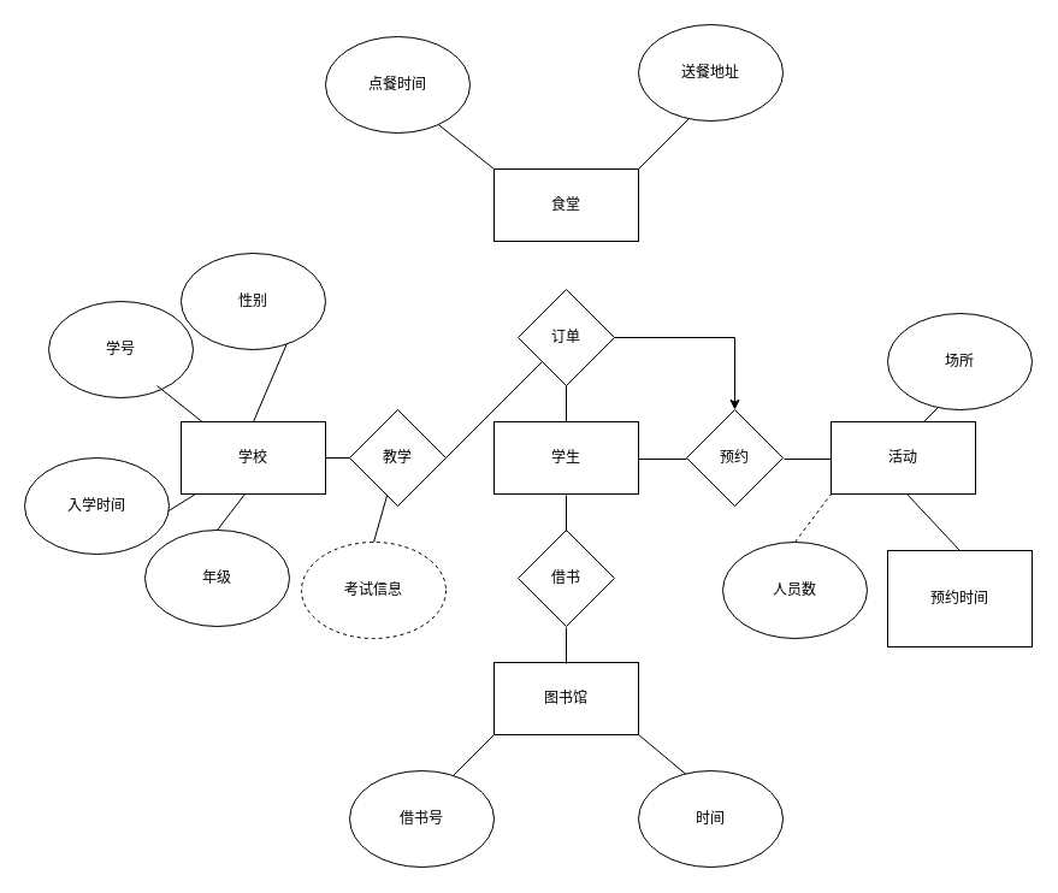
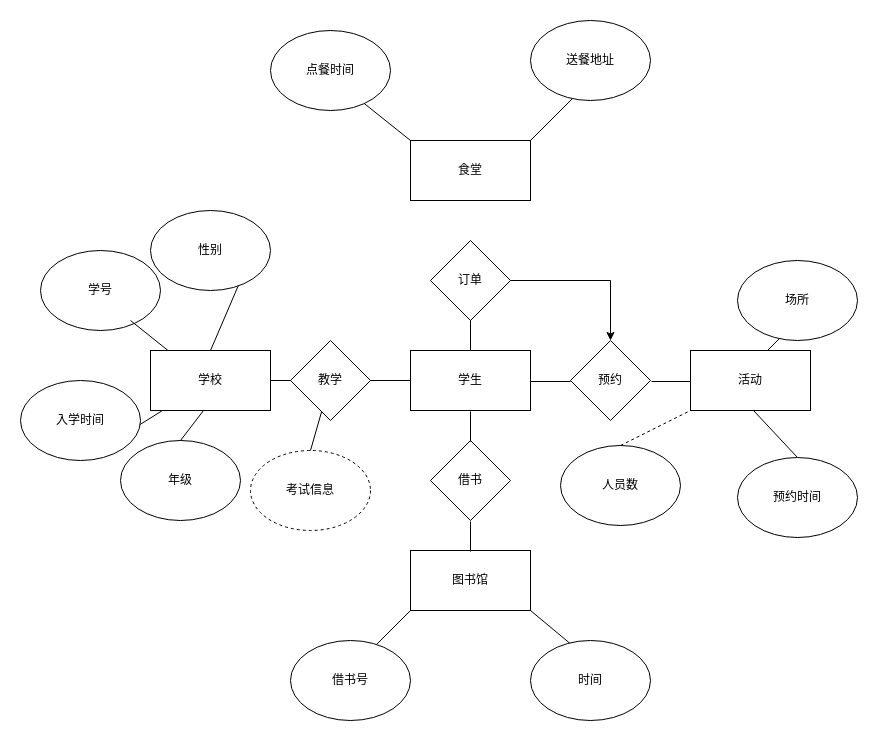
  <mxCell id="0" />
  <mxCell id="1" parent="0" />
  <mxCell id="2" value="" style="endArrow=none;html=1;rounded=0;exitX=1;exitY=0.5;exitDx=0;exitDy=0;entryX=0;entryY=0.5;entryDx=0;entryDy=0;" edge="1" parent="1"><mxGeometry width="50" height="50" relative="1" as="geometry"><mxPoint x="261" y="380" as="sourcePoint" /><mxPoint x="301" y="380" as="targetPoint" /></mxGeometry></mxCell>
  <mxCell id="3" value="" style="edgeStyle=orthogonalEdgeStyle;rounded=0;orthogonalLoop=1;jettySize=auto;html=1;" edge="1" parent="1" source="4" target="9"><mxGeometry relative="1" as="geometry" /></mxCell>
  <mxCell id="4" value="订单" style="rhombus;whiteSpace=wrap;html=1;" vertex="1" parent="1"><mxGeometry x="430" y="240" width="80" height="80" as="geometry" /></mxCell>
  <mxCell id="5" value="食堂" style="whiteSpace=wrap;html=1;" vertex="1" parent="1"><mxGeometry x="410" y="140" width="120" height="60" as="geometry" /></mxCell>
  <mxCell id="6" value="学生" style="whiteSpace=wrap;html=1;" vertex="1" parent="1"><mxGeometry x="410" y="350" width="120" height="60" as="geometry" /></mxCell>
  <mxCell id="7" value="借书" style="rhombus;whiteSpace=wrap;html=1;" vertex="1" parent="1"><mxGeometry x="430" y="440" width="80" height="80" as="geometry" /></mxCell>
  <mxCell id="8" value="教学" style="rhombus;whiteSpace=wrap;html=1;" vertex="1" parent="1"><mxGeometry x="290" y="340" width="80" height="80" as="geometry" /></mxCell>
  <mxCell id="9" value="预约" style="rhombus;whiteSpace=wrap;html=1;" vertex="1" parent="1"><mxGeometry x="570" y="340" width="80" height="80" as="geometry" /></mxCell>
  <mxCell id="10" value="图书馆" style="whiteSpace=wrap;html=1;" vertex="1" parent="1"><mxGeometry x="410" y="550" width="120" height="60" as="geometry" /></mxCell>
  <mxCell id="11" value="" style="endArrow=none;html=1;rounded=0;exitX=0.5;exitY=0;exitDx=0;exitDy=0;" edge="1" parent="1" source="6"><mxGeometry width="50" height="50" relative="1" as="geometry"><mxPoint x="420" y="370" as="sourcePoint" /><mxPoint x="470" y="320" as="targetPoint" /></mxGeometry></mxCell>
  <mxCell id="12" value="" style="endArrow=none;html=1;rounded=0;" edge="1" parent="1"><mxGeometry width="50" height="50" relative="1" as="geometry"><mxPoint x="470" y="441" as="sourcePoint" /><mxPoint x="470" y="411" as="targetPoint" /></mxGeometry></mxCell>
  <mxCell id="13" value="" style="endArrow=none;html=1;rounded=0;" edge="1" parent="1"><mxGeometry width="50" height="50" relative="1" as="geometry"><mxPoint x="470" y="551" as="sourcePoint" /><mxPoint x="470" y="521" as="targetPoint" /></mxGeometry></mxCell>
  <mxCell id="14" value="" style="endArrow=none;html=1;rounded=0;" edge="1" parent="1"><mxGeometry width="50" height="50" relative="1" as="geometry"><mxPoint x="360" y="660" as="sourcePoint" /><mxPoint x="410" y="610" as="targetPoint" /></mxGeometry></mxCell>
  <mxCell id="15" value="借书号" style="ellipse;whiteSpace=wrap;html=1;" vertex="1" parent="1"><mxGeometry x="290" y="640" width="120" height="80" as="geometry" /></mxCell>
  <mxCell id="16" value="" style="endArrow=none;html=1;rounded=0;" edge="1" parent="1"><mxGeometry width="50" height="50" relative="1" as="geometry"><mxPoint x="590" y="660" as="sourcePoint" /><mxPoint x="530" y="610" as="targetPoint" /></mxGeometry></mxCell>
  <mxCell id="17" value="时间" style="ellipse;whiteSpace=wrap;html=1;" vertex="1" parent="1"><mxGeometry x="530" y="640" width="120" height="80" as="geometry" /></mxCell>
- <mxCell id="18" value="" style="endArrow=none;html=1;rounded=0;exitX=1;exitY=0.5;exitDx=0;exitDy=0;" edge="1" parent="1" source="8" target="4"><mxGeometry width="50" height="50" relative="1" as="geometry"><mxPoint x="360" y="420" as="sourcePoint" /><mxPoint x="410" y="370" as="targetPoint" /></mxGeometry></mxCell>
+ <mxCell id="18" value="" style="endArrow=none;html=1;rounded=0;exitX=1;exitY=0.5;exitDx=0;exitDy=0;entryX=0;entryY=0.5;entryDx=0;entryDy=0;" edge="1" parent="1" source="8" target="6"><mxGeometry width="50" height="50" relative="1" as="geometry"><mxPoint x="360" y="420" as="sourcePoint" /><mxPoint x="410" y="370" as="targetPoint" /></mxGeometry></mxCell>
  <mxCell id="19" value="" style="endArrow=none;html=1;rounded=0;exitX=1;exitY=0.5;exitDx=0;exitDy=0;entryX=0;entryY=0.5;entryDx=0;entryDy=0;" edge="1" parent="1"><mxGeometry width="50" height="50" relative="1" as="geometry"><mxPoint x="530" y="381" as="sourcePoint" /><mxPoint x="570" y="381" as="targetPoint" /></mxGeometry></mxCell>
  <mxCell id="20" value="" style="endArrow=none;html=1;rounded=0;" edge="1" parent="1"><mxGeometry width="50" height="50" relative="1" as="geometry"><mxPoint x="530" y="140" as="sourcePoint" /><mxPoint x="580" y="90" as="targetPoint" /></mxGeometry></mxCell>
  <mxCell id="21" value="" style="endArrow=none;html=1;rounded=0;" edge="1" parent="1"><mxGeometry width="50" height="50" relative="1" as="geometry"><mxPoint x="360" y="100" as="sourcePoint" /><mxPoint x="410" y="140" as="targetPoint" /></mxGeometry></mxCell>
  <mxCell id="22" value="点餐时间" style="ellipse;whiteSpace=wrap;html=1;" vertex="1" parent="1"><mxGeometry x="270" y="30" width="120" height="80" as="geometry" /></mxCell>
  <mxCell id="23" value="送餐地址" style="ellipse;whiteSpace=wrap;html=1;" vertex="1" parent="1"><mxGeometry x="530" y="20" width="120" height="80" as="geometry" /></mxCell>
  <mxCell id="24" value="" style="endArrow=none;html=1;rounded=0;" edge="1" parent="1"><mxGeometry width="50" height="50" relative="1" as="geometry"><mxPoint x="737" y="380" as="sourcePoint" /><mxPoint x="787" y="330" as="targetPoint" /></mxGeometry></mxCell>
  <mxCell id="25" value="场所" style="ellipse;whiteSpace=wrap;html=1;" vertex="1" parent="1"><mxGeometry x="737" y="260" width="120" height="80" as="geometry" /></mxCell>
  <mxCell id="26" value="" style="endArrow=none;html=1;rounded=0;exitX=1;exitY=0.5;exitDx=0;exitDy=0;entryX=0;entryY=0.5;entryDx=0;entryDy=0;" edge="1" parent="1"><mxGeometry width="50" height="50" relative="1" as="geometry"><mxPoint x="651" y="381" as="sourcePoint" /><mxPoint x="691" y="381" as="targetPoint" /></mxGeometry></mxCell>
  <mxCell id="27" value="活动" style="whiteSpace=wrap;html=1;" vertex="1" parent="1"><mxGeometry x="690" y="350" width="120" height="60" as="geometry" /></mxCell>
  <mxCell id="28" value="学号" style="ellipse;whiteSpace=wrap;html=1;" vertex="1" parent="1"><mxGeometry x="40" y="250" width="120" height="80" as="geometry" /></mxCell>
  <mxCell id="29" value="" style="endArrow=none;html=1;rounded=0;" edge="1" parent="1"><mxGeometry width="50" height="50" relative="1" as="geometry"><mxPoint x="130" y="320" as="sourcePoint" /><mxPoint x="180" y="360" as="targetPoint" /></mxGeometry></mxCell>
  <mxCell id="30" value="学校" style="whiteSpace=wrap;html=1;" vertex="1" parent="1"><mxGeometry x="150" y="350" width="120" height="60" as="geometry" /></mxCell>
  <mxCell id="31" value="" style="endArrow=none;html=1;rounded=0;" edge="1" parent="1" target="30"><mxGeometry width="50" height="50" relative="1" as="geometry"><mxPoint x="130" y="430" as="sourcePoint" /><mxPoint x="180" y="470" as="targetPoint" /></mxGeometry></mxCell>
  <mxCell id="32" value="入学时间" style="ellipse;whiteSpace=wrap;html=1;" vertex="1" parent="1"><mxGeometry x="20" y="380" width="120" height="80" as="geometry" /></mxCell>
  <mxCell id="33" value="" style="endArrow=none;html=1;rounded=0;entryX=0.5;entryY=0;entryDx=0;entryDy=0;" edge="1" parent="1" target="30"><mxGeometry width="50" height="50" relative="1" as="geometry"><mxPoint x="240" y="280" as="sourcePoint" /><mxPoint x="290" y="320" as="targetPoint" /></mxGeometry></mxCell>
  <mxCell id="34" value="性别" style="ellipse;whiteSpace=wrap;html=1;" vertex="1" parent="1"><mxGeometry x="150" y="210" width="120" height="80" as="geometry" /></mxCell>
  <mxCell id="35" value="年级" style="ellipse;whiteSpace=wrap;html=1;" vertex="1" parent="1"><mxGeometry x="120" y="440" width="120" height="80" as="geometry" /></mxCell>
  <mxCell id="36" value="" style="endArrow=none;html=1;rounded=0;exitX=0.5;exitY=0;exitDx=0;exitDy=0;" edge="1" parent="1" source="35"><mxGeometry width="50" height="50" relative="1" as="geometry"><mxPoint x="171" y="430" as="sourcePoint" /><mxPoint x="203" y="410" as="targetPoint" /></mxGeometry></mxCell>
  <mxCell id="37" value="考试信息" style="ellipse;whiteSpace=wrap;html=1;dashed=1;" vertex="1" parent="1"><mxGeometry x="250" y="450" width="120" height="80" as="geometry" /></mxCell>
  <mxCell id="38" value="" style="endArrow=none;html=1;rounded=0;exitX=0.5;exitY=0;exitDx=0;exitDy=0;" edge="1" source="37" parent="1" target="8"><mxGeometry width="50" height="50" relative="1" as="geometry"><mxPoint x="301" y="440" as="sourcePoint" /><mxPoint x="290" y="410" as="targetPoint" /></mxGeometry></mxCell>
  <mxCell id="39" value="" style="endArrow=none;html=1;rounded=0;exitX=0.5;exitY=0;exitDx=0;exitDy=0;entryX=0.967;entryY=0.883;entryDx=0;entryDy=0;entryPerimeter=0;" edge="1" source="40" parent="1"><mxGeometry width="50" height="50" relative="1" as="geometry"><mxPoint x="788" y="447.02" as="sourcePoint" /><mxPoint x="753" y="410.02" as="targetPoint" /></mxGeometry></mxCell>
- <mxCell id="40" value="预约时间" style="whiteSpace=wrap;html=1;rounded=0;" vertex="1" parent="1"><mxGeometry x="737" y="457.02" width="120" height="80" as="geometry" /></mxCell>
- <mxCell id="41" value="&lt;div&gt;人员数&lt;br&gt;&lt;/div&gt;" style="ellipse;whiteSpace=wrap;html=1;" vertex="1" parent="1"><mxGeometry x="600" y="450" width="120" height="80" as="geometry" /></mxCell>
+ <mxCell id="40" value="预约时间" style="ellipse;whiteSpace=wrap;html=1;" vertex="1" parent="1"><mxGeometry x="737" y="457.02" width="120" height="80" as="geometry" /></mxCell>
+ <mxCell id="41" value="&lt;div&gt;人员数&lt;br&gt;&lt;/div&gt;" style="ellipse;whiteSpace=wrap;html=1;" vertex="1" parent="1"><mxGeometry x="560" y="445" width="120" height="80" as="geometry" /></mxCell>
  <mxCell id="42" value="" style="endArrow=none;html=1;rounded=0;exitX=0.5;exitY=0;exitDx=0;exitDy=0;entryX=0;entryY=1;entryDx=0;entryDy=0;dashed=1;" edge="1" source="41" parent="1" target="27"><mxGeometry width="50" height="50" relative="1" as="geometry"><mxPoint x="681" y="440" as="sourcePoint" /><mxPoint x="680" y="403.52" as="targetPoint" /></mxGeometry></mxCell>
